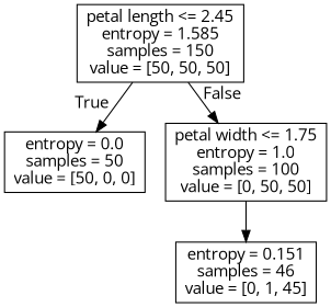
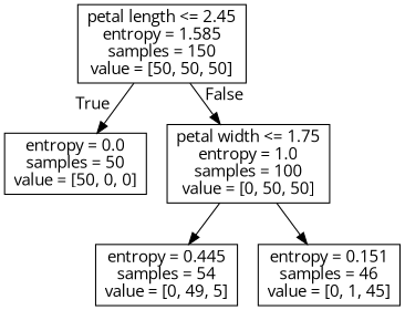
  digraph {
    fontname="Open Sans"
    node [fontname="Open Sans" shape=box]
    edge [fontname="Open Sans"]
    n1 [label="petal length <= 2.45\nentropy = 1.585\nsamples = 150\nvalue = [50, 50, 50]"]
    n2 [label="entropy = 0.0\nsamples = 50\nvalue = [50, 0, 0]"]
    n3 [label="petal width <= 1.75\nentropy = 1.0\nsamples = 100\nvalue = [0, 50, 50]"]
+   n4 [label="entropy = 0.445\nsamples = 54\nvalue = [0, 49, 5]"]
    n5 [label="entropy = 0.151\nsamples = 46\nvalue = [0, 1, 45]"]
    n1 -> n2 [headlabel=True labelangle=45 labeldistance=2.5]
    n1 -> n3 [headlabel=False labelangle=-45 labeldistance=2.5]
+   n3 -> n4
    n3 -> n5
  }
